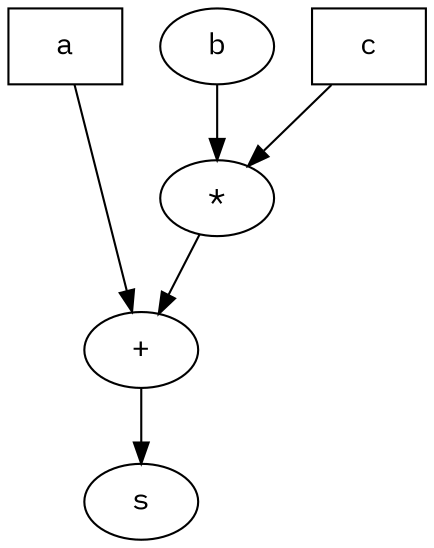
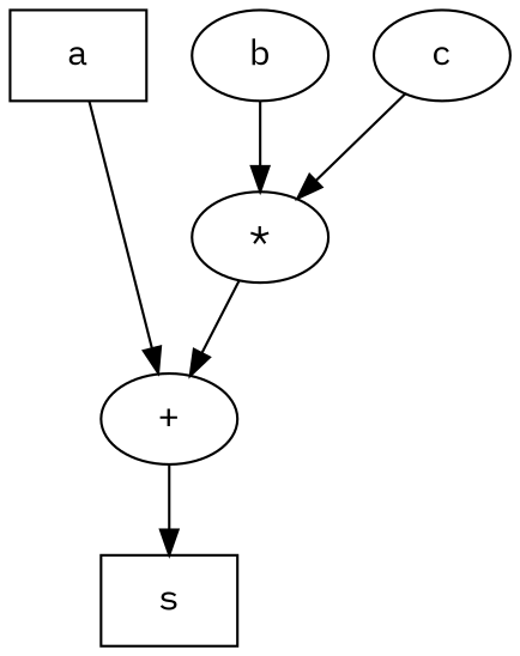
  digraph {
    fontname="IBM Plex Mono"
    node [fontname="IBM Plex Mono" shape=box]
    edge [fontname="IBM Plex Mono"]
    a
    b [shape=ellipse]
-   c
-   s [shape=ellipse]
+   c [shape=ellipse]
+   s
    "+" [shape=""]
    "*" [shape=""]
    subgraph sub_1 {
      rank=source
      a
      b
      c
    }
    subgraph sub_2 {
      rank=sink
      s
    }
    a -> "+"
    b -> "*"
    c -> "*"
    "+" -> s
    "*" -> "+"
  }
